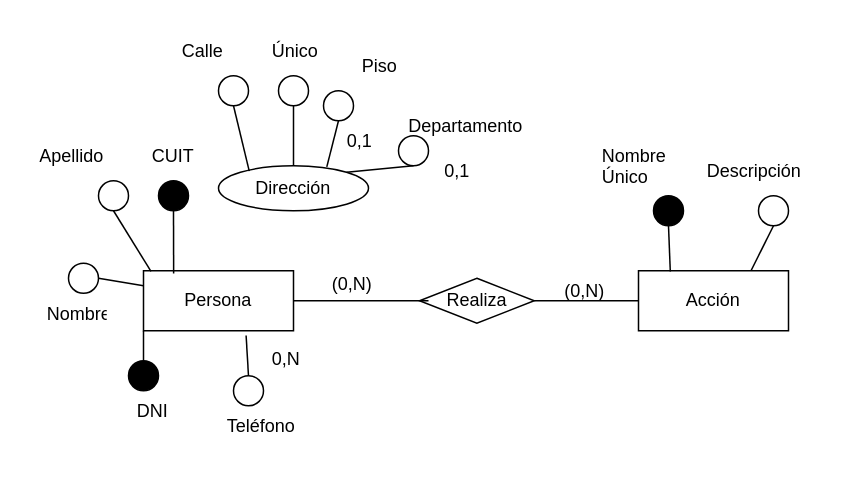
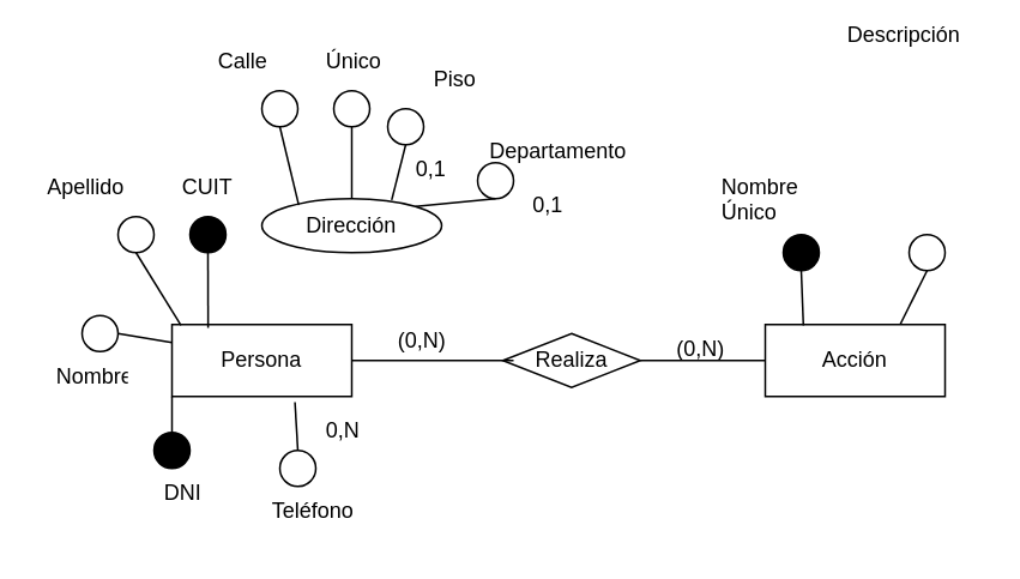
  <mxCell id="0" />
  <mxCell id="1" parent="0" />
  <mxCell id="2" value="Persona" style="whiteSpace=wrap;html=1;align=center;" vertex="1" parent="1"><mxGeometry x="95" y="180" width="100" height="40" as="geometry" /></mxCell>
  <mxCell id="3" value="Acción" style="whiteSpace=wrap;html=1;align=center;" vertex="1" parent="1"><mxGeometry x="425" y="180" width="100" height="40" as="geometry" /></mxCell>
  <mxCell id="4" value="Realiza" style="shape=rhombus;perimeter=rhombusPerimeter;whiteSpace=wrap;html=1;align=center;" vertex="1" parent="1"><mxGeometry x="279" y="185" width="76.5" height="30" as="geometry" /></mxCell>
  <mxCell id="5" value="" style="line;strokeWidth=1;rotatable=0;dashed=0;labelPosition=right;align=left;verticalAlign=middle;spacingTop=0;spacingLeft=6;points=[];portConstraint=eastwest;" vertex="1" parent="1"><mxGeometry x="195" y="195" width="90" height="10" as="geometry" /></mxCell>
  <mxCell id="6" value="" style="line;strokeWidth=1;rotatable=0;dashed=0;labelPosition=right;align=left;verticalAlign=middle;spacingTop=0;spacingLeft=6;points=[];portConstraint=eastwest;" vertex="1" parent="1"><mxGeometry x="355.5" y="195" width="69.5" height="10" as="geometry" /></mxCell>
  <mxCell id="7" value="(0,N)" style="text;strokeColor=none;fillColor=none;spacingLeft=4;spacingRight=4;overflow=hidden;rotatable=0;points=[[0,0.5],[1,0.5]];portConstraint=eastwest;fontSize=12;whiteSpace=wrap;html=1;" vertex="1" parent="1"><mxGeometry x="215" y="175" width="40" height="30" as="geometry" /></mxCell>
  <mxCell id="8" value="(0,N)" style="text;strokeColor=none;fillColor=none;spacingLeft=4;spacingRight=4;overflow=hidden;rotatable=0;points=[[0,0.5],[1,0.5]];portConstraint=eastwest;fontSize=12;whiteSpace=wrap;html=1;" vertex="1" parent="1"><mxGeometry x="370.25" y="180" width="40" height="30" as="geometry" /></mxCell>
  <mxCell id="9" value="" style="ellipse;whiteSpace=wrap;html=1;align=center;" vertex="1" parent="1"><mxGeometry x="65" y="120" width="20" height="20" as="geometry" /></mxCell>
  <mxCell id="10" value="" style="ellipse;whiteSpace=wrap;html=1;align=center;fillColor=#000000;" vertex="1" parent="1"><mxGeometry x="105" y="120" width="20" height="20" as="geometry" /></mxCell>
  <mxCell id="11" value="Dirección" style="ellipse;whiteSpace=wrap;html=1;align=center;" vertex="1" parent="1"><mxGeometry x="145" y="110" width="100" height="30" as="geometry" /></mxCell>
  <mxCell id="12" value="" style="ellipse;whiteSpace=wrap;html=1;align=center;" vertex="1" parent="1"><mxGeometry x="45" y="175" width="20" height="20" as="geometry" /></mxCell>
  <mxCell id="13" value="" style="ellipse;whiteSpace=wrap;html=1;align=center;fillColor=#000000;" vertex="1" parent="1"><mxGeometry x="85" y="240" width="20" height="20" as="geometry" /></mxCell>
  <mxCell id="14" value="" style="endArrow=none;html=1;rounded=0;exitX=0;exitY=1;exitDx=0;exitDy=0;entryX=0.5;entryY=0;entryDx=0;entryDy=0;" edge="1" parent="1" source="2" target="13"><mxGeometry relative="1" as="geometry"><mxPoint x="205" y="240" as="sourcePoint" /><mxPoint x="365" y="240" as="targetPoint" /></mxGeometry></mxCell>
  <mxCell id="15" value="" style="endArrow=none;html=1;rounded=0;exitX=0;exitY=0.25;exitDx=0;exitDy=0;entryX=1;entryY=0.5;entryDx=0;entryDy=0;" edge="1" parent="1" source="2" target="12"><mxGeometry relative="1" as="geometry"><mxPoint x="95" y="220" as="sourcePoint" /><mxPoint x="95" y="240" as="targetPoint" /></mxGeometry></mxCell>
  <mxCell id="16" value="" style="endArrow=none;html=1;rounded=0;exitX=0.5;exitY=1;exitDx=0;exitDy=0;entryX=0.05;entryY=0.011;entryDx=0;entryDy=0;entryPerimeter=0;" edge="1" parent="1" source="9" target="2"><mxGeometry relative="1" as="geometry"><mxPoint x="105" y="230" as="sourcePoint" /><mxPoint x="105" y="250" as="targetPoint" /></mxGeometry></mxCell>
  <mxCell id="17" value="" style="endArrow=none;html=1;rounded=0;exitX=0.5;exitY=1;exitDx=0;exitDy=0;entryX=0.201;entryY=0.046;entryDx=0;entryDy=0;entryPerimeter=0;" edge="1" parent="1" source="10" target="2"><mxGeometry relative="1" as="geometry"><mxPoint x="115" y="240" as="sourcePoint" /><mxPoint x="115" y="260" as="targetPoint" /></mxGeometry></mxCell>
  <mxCell id="18" value="DNI" style="text;strokeColor=none;fillColor=none;spacingLeft=4;spacingRight=4;overflow=hidden;rotatable=0;points=[[0,0.5],[1,0.5]];portConstraint=eastwest;fontSize=12;whiteSpace=wrap;html=1;" vertex="1" parent="1"><mxGeometry x="85" y="260" width="40" height="30" as="geometry" /></mxCell>
  <mxCell id="19" value="Nombre" style="text;strokeColor=none;fillColor=none;spacingLeft=4;spacingRight=4;overflow=hidden;rotatable=0;points=[[0,0.5],[1,0.5]];portConstraint=eastwest;fontSize=12;whiteSpace=wrap;html=1;" vertex="1" parent="1"><mxGeometry x="25" y="195" width="50" height="30" as="geometry" /></mxCell>
  <mxCell id="20" value="Apellido" style="text;strokeColor=none;fillColor=none;spacingLeft=4;spacingRight=4;overflow=hidden;rotatable=0;points=[[0,0.5],[1,0.5]];portConstraint=eastwest;fontSize=12;whiteSpace=wrap;html=1;" vertex="1" parent="1"><mxGeometry x="20" y="90" width="60" height="30" as="geometry" /></mxCell>
  <mxCell id="21" value="CUIT" style="text;strokeColor=none;fillColor=none;spacingLeft=4;spacingRight=4;overflow=hidden;rotatable=0;points=[[0,0.5],[1,0.5]];portConstraint=eastwest;fontSize=12;whiteSpace=wrap;html=1;" vertex="1" parent="1"><mxGeometry x="95" y="90" width="50" height="30" as="geometry" /></mxCell>
  <mxCell id="22" value="" style="ellipse;whiteSpace=wrap;html=1;align=center;" vertex="1" parent="1"><mxGeometry x="155" y="250" width="20" height="20" as="geometry" /></mxCell>
  <mxCell id="23" value="" style="endArrow=none;html=1;rounded=0;exitX=0.5;exitY=0;exitDx=0;exitDy=0;entryX=0.684;entryY=1.08;entryDx=0;entryDy=0;entryPerimeter=0;" edge="1" parent="1" source="22" target="2"><mxGeometry relative="1" as="geometry"><mxPoint x="205" y="240" as="sourcePoint" /><mxPoint x="365" y="240" as="targetPoint" /></mxGeometry></mxCell>
  <mxCell id="24" value="Teléfono" style="text;strokeColor=none;fillColor=none;spacingLeft=4;spacingRight=4;overflow=hidden;rotatable=0;points=[[0,0.5],[1,0.5]];portConstraint=eastwest;fontSize=12;whiteSpace=wrap;html=1;" vertex="1" parent="1"><mxGeometry x="145" y="270" width="70" height="30" as="geometry" /></mxCell>
  <mxCell id="25" value="0,N" style="text;strokeColor=none;fillColor=none;spacingLeft=4;spacingRight=4;overflow=hidden;rotatable=0;points=[[0,0.5],[1,0.5]];portConstraint=eastwest;fontSize=12;whiteSpace=wrap;html=1;" vertex="1" parent="1"><mxGeometry x="175" y="225" width="40" height="30" as="geometry" /></mxCell>
  <mxCell id="26" value="" style="ellipse;whiteSpace=wrap;html=1;align=center;" vertex="1" parent="1"><mxGeometry x="145" y="50" width="20" height="20" as="geometry" /></mxCell>
  <mxCell id="27" value="" style="ellipse;whiteSpace=wrap;html=1;align=center;" vertex="1" parent="1"><mxGeometry x="185" y="50" width="20" height="20" as="geometry" /></mxCell>
  <mxCell id="28" value="" style="ellipse;whiteSpace=wrap;html=1;align=center;" vertex="1" parent="1"><mxGeometry x="215" y="60" width="20" height="20" as="geometry" /></mxCell>
  <mxCell id="29" value="" style="ellipse;whiteSpace=wrap;html=1;align=center;" vertex="1" parent="1"><mxGeometry x="265" y="90" width="20" height="20" as="geometry" /></mxCell>
  <mxCell id="30" value="" style="endArrow=none;html=1;rounded=0;entryX=0.5;entryY=1;entryDx=0;entryDy=0;exitX=0.205;exitY=0.118;exitDx=0;exitDy=0;exitPerimeter=0;" edge="1" parent="1" source="11" target="26"><mxGeometry relative="1" as="geometry"><mxPoint x="205" y="240" as="sourcePoint" /><mxPoint x="365" y="240" as="targetPoint" /></mxGeometry></mxCell>
  <mxCell id="31" value="" style="endArrow=none;html=1;rounded=0;exitX=0.5;exitY=1;exitDx=0;exitDy=0;entryX=0.5;entryY=0;entryDx=0;entryDy=0;" edge="1" parent="1" source="27" target="11"><mxGeometry relative="1" as="geometry"><mxPoint x="205" y="240" as="sourcePoint" /><mxPoint x="365" y="240" as="targetPoint" /></mxGeometry></mxCell>
  <mxCell id="32" value="" style="endArrow=none;html=1;rounded=0;entryX=0.5;entryY=1;entryDx=0;entryDy=0;exitX=0.722;exitY=0.026;exitDx=0;exitDy=0;exitPerimeter=0;" edge="1" parent="1" source="11" target="28"><mxGeometry relative="1" as="geometry"><mxPoint x="215" y="250" as="sourcePoint" /><mxPoint x="375" y="250" as="targetPoint" /></mxGeometry></mxCell>
  <mxCell id="33" value="" style="endArrow=none;html=1;rounded=0;entryX=0.5;entryY=1;entryDx=0;entryDy=0;exitX=1;exitY=0;exitDx=0;exitDy=0;" edge="1" parent="1" source="11" target="29"><mxGeometry relative="1" as="geometry"><mxPoint x="225" y="260" as="sourcePoint" /><mxPoint x="385" y="260" as="targetPoint" /></mxGeometry></mxCell>
  <mxCell id="34" value="Calle" style="text;strokeColor=none;fillColor=none;spacingLeft=4;spacingRight=4;overflow=hidden;rotatable=0;points=[[0,0.5],[1,0.5]];portConstraint=eastwest;fontSize=12;whiteSpace=wrap;html=1;" vertex="1" parent="1"><mxGeometry x="115" y="20" width="40" height="30" as="geometry" /></mxCell>
  <mxCell id="35" value="Único" style="text;strokeColor=none;fillColor=none;spacingLeft=4;spacingRight=4;overflow=hidden;rotatable=0;points=[[0,0.5],[1,0.5]];portConstraint=eastwest;fontSize=12;whiteSpace=wrap;html=1;" vertex="1" parent="1"><mxGeometry x="175" y="20" width="60" height="30" as="geometry" /></mxCell>
  <mxCell id="36" value="Piso" style="text;strokeColor=none;fillColor=none;spacingLeft=4;spacingRight=4;overflow=hidden;rotatable=0;points=[[0,0.5],[1,0.5]];portConstraint=eastwest;fontSize=12;whiteSpace=wrap;html=1;" vertex="1" parent="1"><mxGeometry x="235" y="30" width="40" height="30" as="geometry" /></mxCell>
  <mxCell id="37" value="Departamento" style="text;strokeColor=none;fillColor=none;spacingLeft=4;spacingRight=4;overflow=hidden;rotatable=0;points=[[0,0.5],[1,0.5]];portConstraint=eastwest;fontSize=12;whiteSpace=wrap;html=1;" vertex="1" parent="1"><mxGeometry x="265.5" y="70" width="90" height="30" as="geometry" /></mxCell>
  <mxCell id="38" value="0,1" style="text;strokeColor=none;fillColor=none;spacingLeft=4;spacingRight=4;overflow=hidden;rotatable=0;points=[[0,0.5],[1,0.5]];portConstraint=eastwest;fontSize=12;whiteSpace=wrap;html=1;" vertex="1" parent="1"><mxGeometry x="290" y="100" width="40" height="30" as="geometry" /></mxCell>
  <mxCell id="39" value="0,1" style="text;strokeColor=none;fillColor=none;spacingLeft=4;spacingRight=4;overflow=hidden;rotatable=0;points=[[0,0.5],[1,0.5]];portConstraint=eastwest;fontSize=12;whiteSpace=wrap;html=1;" vertex="1" parent="1"><mxGeometry x="225" y="80" width="40" height="30" as="geometry" /></mxCell>
  <mxCell id="40" value="" style="ellipse;whiteSpace=wrap;html=1;align=center;fillColor=#000000;" vertex="1" parent="1"><mxGeometry x="435" y="130" width="20" height="20" as="geometry" /></mxCell>
  <mxCell id="41" value="" style="ellipse;whiteSpace=wrap;html=1;align=center;" vertex="1" parent="1"><mxGeometry x="505" y="130" width="20" height="20" as="geometry" /></mxCell>
  <mxCell id="42" value="" style="endArrow=none;html=1;rounded=0;entryX=0.5;entryY=1;entryDx=0;entryDy=0;exitX=0.212;exitY=0.011;exitDx=0;exitDy=0;exitPerimeter=0;" edge="1" parent="1" source="3" target="40"><mxGeometry relative="1" as="geometry"><mxPoint x="205" y="240" as="sourcePoint" /><mxPoint x="365" y="240" as="targetPoint" /></mxGeometry></mxCell>
  <mxCell id="43" value="" style="endArrow=none;html=1;rounded=0;entryX=0.5;entryY=1;entryDx=0;entryDy=0;exitX=0.75;exitY=0;exitDx=0;exitDy=0;" edge="1" parent="1" source="3" target="41"><mxGeometry relative="1" as="geometry"><mxPoint x="446" y="180" as="sourcePoint" /><mxPoint x="445" y="150" as="targetPoint" /></mxGeometry></mxCell>
  <mxCell id="44" value="Nombre Único" style="text;strokeColor=none;fillColor=none;spacingLeft=4;spacingRight=4;overflow=hidden;rotatable=0;points=[[0,0.5],[1,0.5]];portConstraint=eastwest;fontSize=12;whiteSpace=wrap;html=1;" vertex="1" parent="1"><mxGeometry x="395" y="90" width="60" height="30" as="geometry" /></mxCell>
- <mxCell id="45" value="Descripción" style="text;strokeColor=none;fillColor=none;spacingLeft=4;spacingRight=4;overflow=hidden;rotatable=0;points=[[0,0.5],[1,0.5]];portConstraint=eastwest;fontSize=12;whiteSpace=wrap;html=1;" vertex="1" parent="1"><mxGeometry x="465" y="100" width="80" height="30" as="geometry" /></mxCell>
+ <mxCell id="45" value="Descripción" style="text;strokeColor=none;fillColor=none;spacingLeft=4;spacingRight=4;overflow=hidden;rotatable=0;points=[[0,0.5],[1,0.5]];portConstraint=eastwest;fontSize=12;whiteSpace=wrap;html=1;" vertex="1" parent="1"><mxGeometry x="465" y="5" width="80" height="30" as="geometry" /></mxCell>
